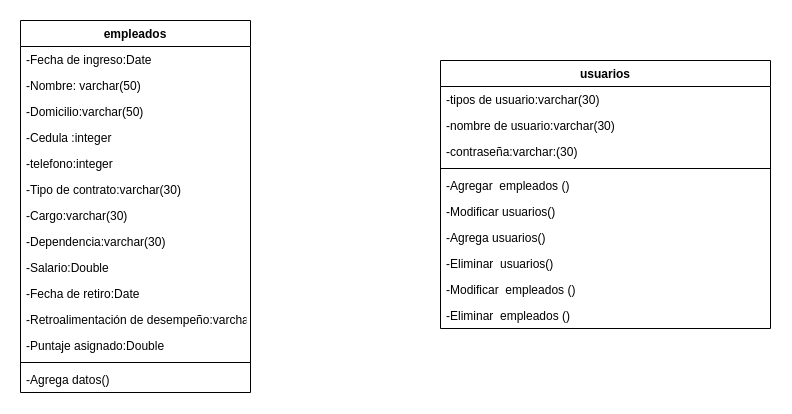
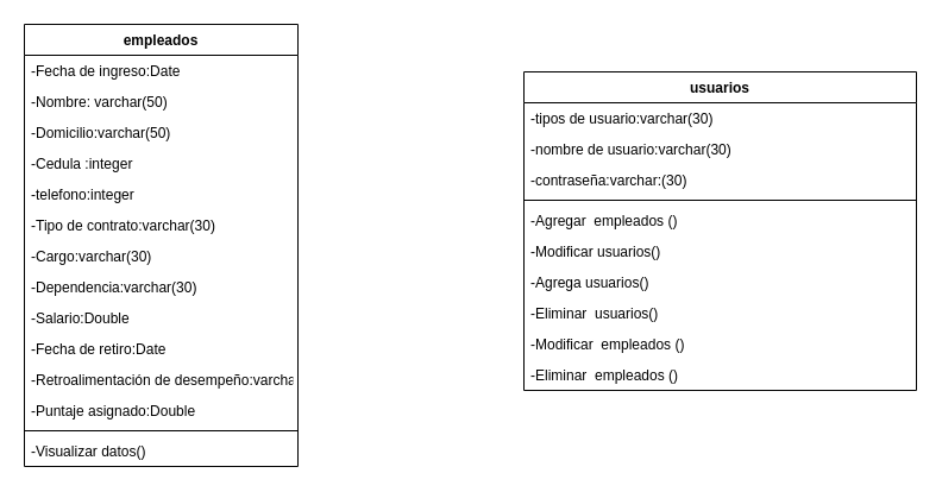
  <mxCell id="0" />
  <mxCell id="1" parent="0" />
  <mxCell id="2" value="empleados" style="swimlane;fontStyle=1;align=center;verticalAlign=top;childLayout=stackLayout;horizontal=1;startSize=26;horizontalStack=0;resizeParent=1;resizeParentMax=0;resizeLast=0;collapsible=1;marginBottom=0;" vertex="1" parent="1"><mxGeometry x="20" y="20" width="230" height="372" as="geometry" /></mxCell>
  <mxCell id="3" value="-Fecha de ingreso:Date&#10;" style="text;strokeColor=none;fillColor=none;align=left;verticalAlign=top;spacingLeft=4;spacingRight=4;overflow=hidden;rotatable=0;points=[[0,0.5],[1,0.5]];portConstraint=eastwest;" vertex="1" parent="2"><mxGeometry y="26" width="230" height="26" as="geometry" /></mxCell>
  <mxCell id="4" value="-Nombre: varchar(50)&#10;" style="text;strokeColor=none;fillColor=none;align=left;verticalAlign=top;spacingLeft=4;spacingRight=4;overflow=hidden;rotatable=0;points=[[0,0.5],[1,0.5]];portConstraint=eastwest;" vertex="1" parent="2"><mxGeometry y="52" width="230" height="26" as="geometry" /></mxCell>
  <mxCell id="5" value="-Domicilio:varchar(50)" style="text;strokeColor=none;fillColor=none;align=left;verticalAlign=top;spacingLeft=4;spacingRight=4;overflow=hidden;rotatable=0;points=[[0,0.5],[1,0.5]];portConstraint=eastwest;" vertex="1" parent="2"><mxGeometry y="78" width="230" height="26" as="geometry" /></mxCell>
  <mxCell id="6" value="-Cedula :integer" style="text;strokeColor=none;fillColor=none;align=left;verticalAlign=top;spacingLeft=4;spacingRight=4;overflow=hidden;rotatable=0;points=[[0,0.5],[1,0.5]];portConstraint=eastwest;" vertex="1" parent="2"><mxGeometry y="104" width="230" height="26" as="geometry" /></mxCell>
  <mxCell id="7" value="-telefono:integer" style="text;strokeColor=none;fillColor=none;align=left;verticalAlign=top;spacingLeft=4;spacingRight=4;overflow=hidden;rotatable=0;points=[[0,0.5],[1,0.5]];portConstraint=eastwest;" vertex="1" parent="2"><mxGeometry y="130" width="230" height="26" as="geometry" /></mxCell>
  <mxCell id="8" value="-Tipo de contrato:varchar(30)" style="text;strokeColor=none;fillColor=none;align=left;verticalAlign=top;spacingLeft=4;spacingRight=4;overflow=hidden;rotatable=0;points=[[0,0.5],[1,0.5]];portConstraint=eastwest;" vertex="1" parent="2"><mxGeometry y="156" width="230" height="26" as="geometry" /></mxCell>
  <mxCell id="9" value="-Cargo:varchar(30)" style="text;strokeColor=none;fillColor=none;align=left;verticalAlign=top;spacingLeft=4;spacingRight=4;overflow=hidden;rotatable=0;points=[[0,0.5],[1,0.5]];portConstraint=eastwest;" vertex="1" parent="2"><mxGeometry y="182" width="230" height="26" as="geometry" /></mxCell>
  <mxCell id="10" value="-Dependencia:varchar(30)" style="text;strokeColor=none;fillColor=none;align=left;verticalAlign=top;spacingLeft=4;spacingRight=4;overflow=hidden;rotatable=0;points=[[0,0.5],[1,0.5]];portConstraint=eastwest;" vertex="1" parent="2"><mxGeometry y="208" width="230" height="26" as="geometry" /></mxCell>
  <mxCell id="11" value="-Salario:Double" style="text;strokeColor=none;fillColor=none;align=left;verticalAlign=top;spacingLeft=4;spacingRight=4;overflow=hidden;rotatable=0;points=[[0,0.5],[1,0.5]];portConstraint=eastwest;" vertex="1" parent="2"><mxGeometry y="234" width="230" height="26" as="geometry" /></mxCell>
  <mxCell id="12" value="-Fecha de retiro:Date" style="text;strokeColor=none;fillColor=none;align=left;verticalAlign=top;spacingLeft=4;spacingRight=4;overflow=hidden;rotatable=0;points=[[0,0.5],[1,0.5]];portConstraint=eastwest;" vertex="1" parent="2"><mxGeometry y="260" width="230" height="26" as="geometry" /></mxCell>
  <mxCell id="13" value="-Retroalimentación de desempeño:varchar(130)" style="text;strokeColor=none;fillColor=none;align=left;verticalAlign=top;spacingLeft=4;spacingRight=4;overflow=hidden;rotatable=0;points=[[0,0.5],[1,0.5]];portConstraint=eastwest;" vertex="1" parent="2"><mxGeometry y="286" width="230" height="26" as="geometry" /></mxCell>
  <mxCell id="14" value="-Puntaje asignado:Double" style="text;strokeColor=none;fillColor=none;align=left;verticalAlign=top;spacingLeft=4;spacingRight=4;overflow=hidden;rotatable=0;points=[[0,0.5],[1,0.5]];portConstraint=eastwest;" vertex="1" parent="2"><mxGeometry y="312" width="230" height="26" as="geometry" /></mxCell>
  <mxCell id="15" value="" style="line;strokeWidth=1;fillColor=none;align=left;verticalAlign=middle;spacingTop=-1;spacingLeft=3;spacingRight=3;rotatable=0;labelPosition=right;points=[];portConstraint=eastwest;strokeColor=inherit;" vertex="1" parent="2"><mxGeometry y="338" width="230" height="8" as="geometry" /></mxCell>
- <mxCell id="16" value="-Agrega datos()" style="text;strokeColor=none;fillColor=none;align=left;verticalAlign=top;spacingLeft=4;spacingRight=4;overflow=hidden;rotatable=0;points=[[0,0.5],[1,0.5]];portConstraint=eastwest;" vertex="1" parent="2"><mxGeometry y="346" width="230" height="26" as="geometry" /></mxCell>
+ <mxCell id="16" value="-Visualizar datos()" style="text;strokeColor=none;fillColor=none;align=left;verticalAlign=top;spacingLeft=4;spacingRight=4;overflow=hidden;rotatable=0;points=[[0,0.5],[1,0.5]];portConstraint=eastwest;" vertex="1" parent="2"><mxGeometry y="346" width="230" height="26" as="geometry" /></mxCell>
  <mxCell id="17" value="usuarios" style="swimlane;fontStyle=1;align=center;verticalAlign=top;childLayout=stackLayout;horizontal=1;startSize=26;horizontalStack=0;resizeParent=1;resizeParentMax=0;resizeLast=0;collapsible=1;marginBottom=0;" vertex="1" parent="1"><mxGeometry x="440" y="60" width="330" height="268" as="geometry" /></mxCell>
  <mxCell id="18" value="-tipos de usuario:varchar(30)" style="text;strokeColor=none;fillColor=none;align=left;verticalAlign=top;spacingLeft=4;spacingRight=4;overflow=hidden;rotatable=0;points=[[0,0.5],[1,0.5]];portConstraint=eastwest;" vertex="1" parent="17"><mxGeometry y="26" width="330" height="26" as="geometry" /></mxCell>
  <mxCell id="19" value="-nombre de usuario:varchar(30)" style="text;strokeColor=none;fillColor=none;align=left;verticalAlign=top;spacingLeft=4;spacingRight=4;overflow=hidden;rotatable=0;points=[[0,0.5],[1,0.5]];portConstraint=eastwest;" vertex="1" parent="17"><mxGeometry y="52" width="330" height="26" as="geometry" /></mxCell>
  <mxCell id="20" value="-contraseña:varchar:(30)" style="text;strokeColor=none;fillColor=none;align=left;verticalAlign=top;spacingLeft=4;spacingRight=4;overflow=hidden;rotatable=0;points=[[0,0.5],[1,0.5]];portConstraint=eastwest;" vertex="1" parent="17"><mxGeometry y="78" width="330" height="26" as="geometry" /></mxCell>
  <mxCell id="21" value="" style="line;strokeWidth=1;fillColor=none;align=left;verticalAlign=middle;spacingTop=-1;spacingLeft=3;spacingRight=3;rotatable=0;labelPosition=right;points=[];portConstraint=eastwest;strokeColor=inherit;" vertex="1" parent="17"><mxGeometry y="104" width="330" height="8" as="geometry" /></mxCell>
  <mxCell id="22" value="-Agregar  empleados ()" style="text;strokeColor=none;fillColor=none;align=left;verticalAlign=top;spacingLeft=4;spacingRight=4;overflow=hidden;rotatable=0;points=[[0,0.5],[1,0.5]];portConstraint=eastwest;" vertex="1" parent="17"><mxGeometry y="112" width="330" height="26" as="geometry" /></mxCell>
  <mxCell id="23" value="-Modificar usuarios()" style="text;strokeColor=none;fillColor=none;align=left;verticalAlign=top;spacingLeft=4;spacingRight=4;overflow=hidden;rotatable=0;points=[[0,0.5],[1,0.5]];portConstraint=eastwest;" vertex="1" parent="17"><mxGeometry y="138" width="330" height="26" as="geometry" /></mxCell>
  <mxCell id="24" value="-Agrega usuarios()" style="text;strokeColor=none;fillColor=none;align=left;verticalAlign=top;spacingLeft=4;spacingRight=4;overflow=hidden;rotatable=0;points=[[0,0.5],[1,0.5]];portConstraint=eastwest;" vertex="1" parent="17"><mxGeometry y="164" width="330" height="26" as="geometry" /></mxCell>
  <mxCell id="25" value="-Eliminar  usuarios()" style="text;strokeColor=none;fillColor=none;align=left;verticalAlign=top;spacingLeft=4;spacingRight=4;overflow=hidden;rotatable=0;points=[[0,0.5],[1,0.5]];portConstraint=eastwest;" vertex="1" parent="17"><mxGeometry y="190" width="330" height="26" as="geometry" /></mxCell>
  <mxCell id="26" value="-Modificar  empleados ()" style="text;strokeColor=none;fillColor=none;align=left;verticalAlign=top;spacingLeft=4;spacingRight=4;overflow=hidden;rotatable=0;points=[[0,0.5],[1,0.5]];portConstraint=eastwest;" vertex="1" parent="17"><mxGeometry y="216" width="330" height="26" as="geometry" /></mxCell>
  <mxCell id="27" value="-Eliminar  empleados ()" style="text;strokeColor=none;fillColor=none;align=left;verticalAlign=top;spacingLeft=4;spacingRight=4;overflow=hidden;rotatable=0;points=[[0,0.5],[1,0.5]];portConstraint=eastwest;" vertex="1" parent="17"><mxGeometry y="242" width="330" height="26" as="geometry" /></mxCell>
